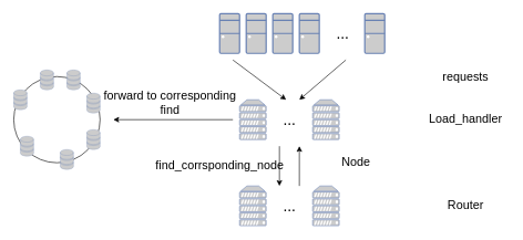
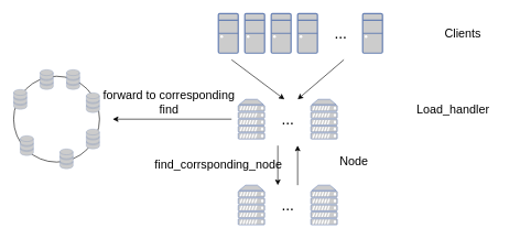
  <mxCell id="0" />
  <mxCell id="1" parent="0" />
  <mxCell id="2" value="" style="fontColor=#0066CC;verticalAlign=top;verticalLabelPosition=bottom;labelPosition=center;align=center;html=1;outlineConnect=0;fillColor=#CCCCCC;strokeColor=#6881B3;gradientColor=none;gradientDirection=north;strokeWidth=2;shape=mxgraph.networks.desktop_pc;" parent="1" vertex="1"><mxGeometry x="330" y="20" width="30" height="60" as="geometry" /></mxCell>
  <mxCell id="3" value="" style="fontColor=#0066CC;verticalAlign=top;verticalLabelPosition=bottom;labelPosition=center;align=center;html=1;outlineConnect=0;fillColor=#CCCCCC;strokeColor=#6881B3;gradientColor=none;gradientDirection=north;strokeWidth=2;shape=mxgraph.networks.desktop_pc;" parent="1" vertex="1"><mxGeometry x="410" y="20" width="30" height="60" as="geometry" /></mxCell>
  <mxCell id="4" value="" style="fontColor=#0066CC;verticalAlign=top;verticalLabelPosition=bottom;labelPosition=center;align=center;html=1;outlineConnect=0;fillColor=#CCCCCC;strokeColor=#6881B3;gradientColor=none;gradientDirection=north;strokeWidth=2;shape=mxgraph.networks.desktop_pc;" parent="1" vertex="1"><mxGeometry x="370" y="20" width="30" height="60" as="geometry" /></mxCell>
  <mxCell id="5" value="" style="fontColor=#0066CC;verticalAlign=top;verticalLabelPosition=bottom;labelPosition=center;align=center;html=1;outlineConnect=0;fillColor=#CCCCCC;strokeColor=#6881B3;gradientColor=none;gradientDirection=north;strokeWidth=2;shape=mxgraph.networks.desktop_pc;" parent="1" vertex="1"><mxGeometry x="450" y="20" width="30" height="60" as="geometry" /></mxCell>
  <mxCell id="6" value="&lt;font style=&quot;font-size: 23px&quot;&gt;...&lt;/font&gt;" style="text;html=1;align=center;verticalAlign=middle;resizable=0;points=[];autosize=1;" parent="1" vertex="1"><mxGeometry x="500" y="40" width="30" height="20" as="geometry" /></mxCell>
  <mxCell id="7" value="" style="fontColor=#0066CC;verticalAlign=top;verticalLabelPosition=bottom;labelPosition=center;align=center;html=1;outlineConnect=0;fillColor=#CCCCCC;strokeColor=#6881B3;gradientColor=none;gradientDirection=north;strokeWidth=2;shape=mxgraph.networks.desktop_pc;" parent="1" vertex="1"><mxGeometry x="548.5" y="20" width="30" height="60" as="geometry" /></mxCell>
+ <mxCell id="8" value="Clients" style="text;html=1;align=center;verticalAlign=middle;resizable=0;points=[];autosize=1;fontSize=18;" parent="1" vertex="1"><mxGeometry x="665" y="35" width="70" height="30" as="geometry" /></mxCell>
  <mxCell id="9" value="" style="fontColor=#0066CC;verticalAlign=top;verticalLabelPosition=bottom;labelPosition=center;align=center;html=1;outlineConnect=0;fillColor=#CCCCCC;strokeColor=#6881B3;gradientColor=none;gradientDirection=north;strokeWidth=2;shape=mxgraph.networks.server;" parent="1" vertex="1"><mxGeometry x="360" y="150" width="40" height="60" as="geometry" /></mxCell>
  <mxCell id="10" value="" style="fontColor=#0066CC;verticalAlign=top;verticalLabelPosition=bottom;labelPosition=center;align=center;html=1;outlineConnect=0;fillColor=#CCCCCC;strokeColor=#6881B3;gradientColor=none;gradientDirection=north;strokeWidth=2;shape=mxgraph.networks.server;" parent="1" vertex="1"><mxGeometry x="470" y="150" width="40" height="60" as="geometry" /></mxCell>
  <mxCell id="11" value="&lt;font style=&quot;font-size: 23px&quot;&gt;...&lt;/font&gt;" style="text;html=1;align=center;verticalAlign=middle;resizable=0;points=[];autosize=1;" parent="1" vertex="1"><mxGeometry x="420" y="170" width="30" height="20" as="geometry" /></mxCell>
- <mxCell id="12" value="Load_handler" style="text;html=1;align=center;verticalAlign=middle;resizable=0;points=[];autosize=1;fontSize=18;" parent="1" vertex="1"><mxGeometry x="635" y="165" width="130" height="30" as="geometry" /></mxCell>
+ <mxCell id="12" value="Load_handler" style="text;html=1;align=center;verticalAlign=middle;resizable=0;points=[];autosize=1;fontSize=18;" parent="1" vertex="1"><mxGeometry x="620" y="150" width="130" height="30" as="geometry" /></mxCell>
  <mxCell id="13" value="" style="endArrow=classic;html=1;fontSize=18;" parent="1" edge="1"><mxGeometry width="50" height="50" relative="1" as="geometry"><mxPoint x="350" y="90" as="sourcePoint" /><mxPoint x="430" y="150" as="targetPoint" /></mxGeometry></mxCell>
  <mxCell id="14" value="" style="endArrow=classic;html=1;fontSize=18;" parent="1" edge="1"><mxGeometry width="50" height="50" relative="1" as="geometry"><mxPoint x="520" y="90" as="sourcePoint" /><mxPoint x="450" y="150" as="targetPoint" /></mxGeometry></mxCell>
  <mxCell id="15" value="" style="fontColor=#0066CC;verticalAlign=top;verticalLabelPosition=bottom;labelPosition=center;align=center;html=1;outlineConnect=0;fillColor=#CCCCCC;strokeColor=#6881B3;gradientColor=none;gradientDirection=north;strokeWidth=2;shape=mxgraph.networks.server;" parent="1" vertex="1"><mxGeometry x="360" y="280" width="40" height="60" as="geometry" /></mxCell>
  <mxCell id="16" value="" style="fontColor=#0066CC;verticalAlign=top;verticalLabelPosition=bottom;labelPosition=center;align=center;html=1;outlineConnect=0;fillColor=#CCCCCC;strokeColor=#6881B3;gradientColor=none;gradientDirection=north;strokeWidth=2;shape=mxgraph.networks.server;" parent="1" vertex="1"><mxGeometry x="470" y="280" width="40" height="60" as="geometry" /></mxCell>
  <mxCell id="17" value="&lt;font style=&quot;font-size: 23px&quot;&gt;...&lt;/font&gt;" style="text;html=1;align=center;verticalAlign=middle;resizable=0;points=[];autosize=1;" parent="1" vertex="1"><mxGeometry x="420" y="300" width="30" height="20" as="geometry" /></mxCell>
  <mxCell id="18" value="" style="endArrow=classic;html=1;fontSize=18;" parent="1" edge="1"><mxGeometry width="50" height="50" relative="1" as="geometry"><mxPoint x="420" y="220" as="sourcePoint" /><mxPoint x="420" y="280" as="targetPoint" /></mxGeometry></mxCell>
  <mxCell id="19" value="" style="endArrow=classic;html=1;fontSize=18;" parent="1" edge="1"><mxGeometry width="50" height="50" relative="1" as="geometry"><mxPoint x="450" y="280" as="sourcePoint" /><mxPoint x="450" y="220" as="targetPoint" /></mxGeometry></mxCell>
- <mxCell id="20" value="requests" style="text;html=1;align=center;verticalAlign=middle;resizable=0;points=[];autosize=1;fontSize=18;" parent="1" vertex="1"><mxGeometry x="660" y="100" width="80" height="30" as="geometry" /></mxCell>
  <mxCell id="21" value="find_corrsponding_node" style="text;html=1;align=center;verticalAlign=middle;resizable=0;points=[];autosize=1;fontSize=18;" parent="1" vertex="1"><mxGeometry x="225" y="235" width="210" height="30" as="geometry" /></mxCell>
  <mxCell id="22" value="Node" style="text;html=1;align=center;verticalAlign=middle;resizable=0;points=[];autosize=1;fontSize=18;" parent="1" vertex="1"><mxGeometry x="505" y="230" width="60" height="30" as="geometry" /></mxCell>
  <mxCell id="23" value="" style="ellipse;whiteSpace=wrap;html=1;aspect=fixed;fontSize=18;fillColor=none;" parent="1" vertex="1"><mxGeometry x="20" y="115" width="130" height="130" as="geometry" /></mxCell>
  <mxCell id="24" value="" style="fontColor=#0066CC;verticalAlign=top;verticalLabelPosition=bottom;labelPosition=center;align=center;html=1;outlineConnect=0;fillColor=#CCCCCC;strokeColor=#6881B3;gradientColor=none;gradientDirection=north;strokeWidth=2;shape=mxgraph.networks.storage;" parent="1" vertex="1"><mxGeometry x="20" y="135" width="20" height="30" as="geometry" /></mxCell>
  <mxCell id="25" value="" style="fontColor=#0066CC;verticalAlign=top;verticalLabelPosition=bottom;labelPosition=center;align=center;html=1;outlineConnect=0;fillColor=#CCCCCC;strokeColor=#6881B3;gradientColor=none;gradientDirection=north;strokeWidth=2;shape=mxgraph.networks.storage;" parent="1" vertex="1"><mxGeometry x="60" y="105" width="20" height="30" as="geometry" /></mxCell>
  <mxCell id="26" value="" style="fontColor=#0066CC;verticalAlign=top;verticalLabelPosition=bottom;labelPosition=center;align=center;html=1;outlineConnect=0;fillColor=#CCCCCC;strokeColor=#6881B3;gradientColor=none;gradientDirection=north;strokeWidth=2;shape=mxgraph.networks.storage;" parent="1" vertex="1"><mxGeometry x="100" y="105" width="20" height="30" as="geometry" /></mxCell>
  <mxCell id="27" value="" style="fontColor=#0066CC;verticalAlign=top;verticalLabelPosition=bottom;labelPosition=center;align=center;html=1;outlineConnect=0;fillColor=#CCCCCC;strokeColor=#6881B3;gradientColor=none;gradientDirection=north;strokeWidth=2;shape=mxgraph.networks.storage;" parent="1" vertex="1"><mxGeometry x="130" y="140" width="20" height="30" as="geometry" /></mxCell>
  <mxCell id="28" value="" style="fontColor=#0066CC;verticalAlign=top;verticalLabelPosition=bottom;labelPosition=center;align=center;html=1;outlineConnect=0;fillColor=#CCCCCC;strokeColor=#6881B3;gradientColor=none;gradientDirection=north;strokeWidth=2;shape=mxgraph.networks.storage;" parent="1" vertex="1"><mxGeometry x="130" y="195" width="20" height="30" as="geometry" /></mxCell>
  <mxCell id="29" value="" style="fontColor=#0066CC;verticalAlign=top;verticalLabelPosition=bottom;labelPosition=center;align=center;html=1;outlineConnect=0;fillColor=#CCCCCC;strokeColor=#6881B3;gradientColor=none;gradientDirection=north;strokeWidth=2;shape=mxgraph.networks.storage;" parent="1" vertex="1"><mxGeometry x="90" y="225" width="20" height="30" as="geometry" /></mxCell>
  <mxCell id="30" value="" style="fontColor=#0066CC;verticalAlign=top;verticalLabelPosition=bottom;labelPosition=center;align=center;html=1;outlineConnect=0;fillColor=#CCCCCC;strokeColor=#6881B3;gradientColor=none;gradientDirection=north;strokeWidth=2;shape=mxgraph.networks.storage;" parent="1" vertex="1"><mxGeometry x="30" y="205" width="20" height="30" as="geometry" /></mxCell>
  <mxCell id="31" value="" style="endArrow=classic;html=1;fontSize=18;" parent="1" edge="1"><mxGeometry width="50" height="50" relative="1" as="geometry"><mxPoint x="350" y="180" as="sourcePoint" /><mxPoint x="170" y="180" as="targetPoint" /></mxGeometry></mxCell>
  <mxCell id="32" value="forward to corresponding&lt;br&gt;find" style="text;html=1;align=center;verticalAlign=middle;resizable=0;points=[];autosize=1;fontSize=18;" parent="1" vertex="1"><mxGeometry y="130" width="210" height="50" as="geometry" x="150" /></mxCell>
- <mxCell id="33" value="Router" style="text;html=1;align=center;verticalAlign=middle;resizable=0;points=[];autosize=1;fontSize=18;" vertex="1" parent="1"><mxGeometry x="665" y="295" width="70" height="30" as="geometry" /></mxCell>
